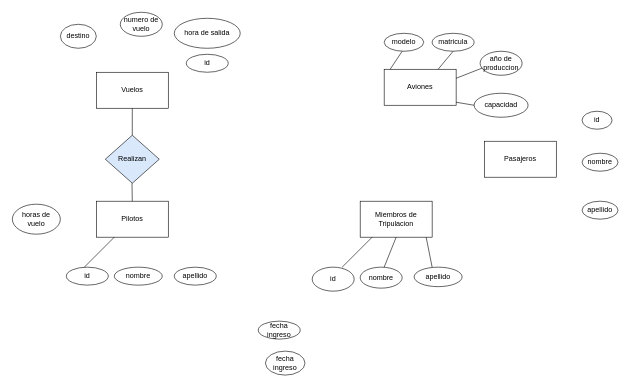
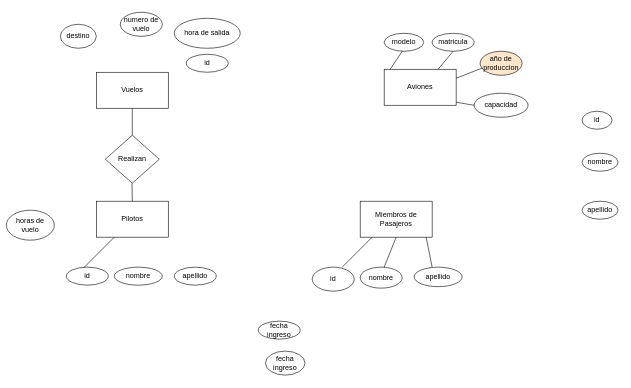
  <mxCell id="0" />
  <mxCell id="1" parent="0" />
- <mxCell id="2" value="Miembros de Tripulacion" style="rounded=0;whiteSpace=wrap;html=1;" vertex="1" parent="1"><mxGeometry x="600" y="335" width="120" height="60" as="geometry" /></mxCell>
+ <mxCell id="2" value="Miembros de Pasajeros" style="rounded=0;whiteSpace=wrap;html=1;" vertex="1" parent="1"><mxGeometry x="600" y="335" width="120" height="60" as="geometry" /></mxCell>
  <mxCell id="3" value="Aviones" style="rounded=0;whiteSpace=wrap;html=1;" vertex="1" parent="1"><mxGeometry x="640" y="115" width="120" height="60" as="geometry" /></mxCell>
  <mxCell id="4" value="Pilotos" style="rounded=0;whiteSpace=wrap;html=1;" vertex="1" parent="1"><mxGeometry x="160" y="335" width="120" height="60" as="geometry" /></mxCell>
  <mxCell id="5" value="id" style="ellipse;whiteSpace=wrap;html=1;" vertex="1" parent="1"><mxGeometry x="110" y="445" width="70" height="30" as="geometry" /></mxCell>
  <mxCell id="6" value="nombre" style="ellipse;whiteSpace=wrap;html=1;" vertex="1" parent="1"><mxGeometry x="190" y="445" width="80" height="30" as="geometry" /></mxCell>
  <mxCell id="7" value="apellido" style="ellipse;whiteSpace=wrap;html=1;" vertex="1" parent="1"><mxGeometry x="290" y="445" width="70" height="30" as="geometry" /></mxCell>
- <mxCell id="8" value="horas de vuelo" style="ellipse;whiteSpace=wrap;html=1;" vertex="1" parent="1"><mxGeometry x="20" y="340" width="80" height="50" as="geometry" /></mxCell>
+ <mxCell id="8" value="horas de vuelo" style="ellipse;whiteSpace=wrap;html=1;" vertex="1" parent="1"><mxGeometry x="10" y="350" width="80" height="50" as="geometry" /></mxCell>
  <mxCell id="9" value="fecha ingreso" style="ellipse;whiteSpace=wrap;html=1;" vertex="1" parent="1"><mxGeometry x="430" y="535" width="70" height="30" as="geometry" /></mxCell>
  <mxCell id="10" value="fecha ingreso" style="ellipse;whiteSpace=wrap;html=1;" vertex="1" parent="1"><mxGeometry x="442" y="585" width="66" height="40" as="geometry" /></mxCell>
  <mxCell id="11" value="nombre" style="ellipse;whiteSpace=wrap;html=1;" vertex="1" parent="1"><mxGeometry x="970" y="255" width="60" height="30" as="geometry" /></mxCell>
  <mxCell id="12" value="apellido" style="ellipse;whiteSpace=wrap;html=1;" vertex="1" parent="1"><mxGeometry x="970" y="335" width="60" height="30" as="geometry" /></mxCell>
  <mxCell id="13" value="id" style="ellipse;whiteSpace=wrap;html=1;" vertex="1" parent="1"><mxGeometry x="520" y="445" width="70" height="40" as="geometry" /></mxCell>
  <mxCell id="14" value="numero de vuelo" style="ellipse;whiteSpace=wrap;html=1;" vertex="1" parent="1"><mxGeometry x="200" y="20" width="70" height="40" as="geometry" /></mxCell>
  <mxCell id="15" value="modelo" style="ellipse;whiteSpace=wrap;html=1;" vertex="1" parent="1"><mxGeometry x="640" y="55" width="66" height="30" as="geometry" /></mxCell>
- <mxCell id="16" value="año de produccion" style="ellipse;whiteSpace=wrap;html=1;" vertex="1" parent="1"><mxGeometry x="800" y="85" width="70" height="40" as="geometry" /></mxCell>
+ <mxCell id="16" value="año de produccion" style="ellipse;whiteSpace=wrap;html=1;fillColor=#ffe6cc;" vertex="1" parent="1"><mxGeometry x="800" y="85" width="70" height="40" as="geometry" /></mxCell>
  <mxCell id="17" value="capacidad" style="ellipse;whiteSpace=wrap;html=1;" vertex="1" parent="1"><mxGeometry x="790" y="155" width="90" height="40" as="geometry" /></mxCell>
  <mxCell id="18" value="matricula" style="ellipse;whiteSpace=wrap;html=1;" vertex="1" parent="1"><mxGeometry x="720" y="55" width="70" height="30" as="geometry" /></mxCell>
  <mxCell id="19" value="Vuelos" style="rounded=0;whiteSpace=wrap;html=1;" vertex="1" parent="1"><mxGeometry x="160" y="120" width="120" height="60" as="geometry" /></mxCell>
  <mxCell id="20" value="" style="endArrow=none;html=1;rounded=0;" edge="1" parent="1"><mxGeometry width="50" height="50" relative="1" as="geometry"><mxPoint x="570" y="445" as="sourcePoint" /><mxPoint x="620" y="395" as="targetPoint" /></mxGeometry></mxCell>
  <mxCell id="21" value="" style="endArrow=none;html=1;rounded=0;" edge="1" parent="1"><mxGeometry width="50" height="50" relative="1" as="geometry"><mxPoint x="140" y="445" as="sourcePoint" /><mxPoint x="190" y="395" as="targetPoint" /></mxGeometry></mxCell>
  <mxCell id="22" value="" style="endArrow=none;html=1;rounded=0;entryX=0;entryY=0.5;entryDx=0;entryDy=0;" edge="1" parent="1" target="17"><mxGeometry width="50" height="50" relative="1" as="geometry"><mxPoint x="760" y="170" as="sourcePoint" /><mxPoint x="810" y="120" as="targetPoint" /></mxGeometry></mxCell>
  <mxCell id="23" value="" style="endArrow=none;html=1;rounded=0;entryX=0.057;entryY=0.695;entryDx=0;entryDy=0;entryPerimeter=0;" edge="1" parent="1" target="16"><mxGeometry width="50" height="50" relative="1" as="geometry"><mxPoint x="760" y="130" as="sourcePoint" /><mxPoint x="830" y="80" as="targetPoint" /></mxGeometry></mxCell>
  <mxCell id="24" value="" style="endArrow=none;html=1;rounded=0;entryX=0.5;entryY=1;entryDx=0;entryDy=0;" edge="1" parent="1" target="18"><mxGeometry width="50" height="50" relative="1" as="geometry"><mxPoint x="730" y="115" as="sourcePoint" /><mxPoint x="779.749" y="59.393" as="targetPoint" /></mxGeometry></mxCell>
  <mxCell id="25" value="" style="endArrow=none;html=1;rounded=0;" edge="1" parent="1"><mxGeometry width="50" height="50" relative="1" as="geometry"><mxPoint x="650" y="115" as="sourcePoint" /><mxPoint x="670" y="85" as="targetPoint" /></mxGeometry></mxCell>
- <mxCell id="26" value="Pasajeros" style="rounded=0;whiteSpace=wrap;html=1;" vertex="1" parent="1"><mxGeometry x="807" y="235" width="120" height="60" as="geometry" /></mxCell>
  <mxCell id="27" value="id" style="ellipse;whiteSpace=wrap;html=1;" vertex="1" parent="1"><mxGeometry x="970" y="185" width="50" height="30" as="geometry" /></mxCell>
  <mxCell id="28" value="nombre" style="ellipse;whiteSpace=wrap;html=1;" vertex="1" parent="1"><mxGeometry x="600" y="445" width="70" height="35" as="geometry" /></mxCell>
  <mxCell id="29" value="apellido" style="ellipse;whiteSpace=wrap;html=1;" vertex="1" parent="1"><mxGeometry x="690" y="445" width="80" height="32.5" as="geometry" /></mxCell>
  <mxCell id="30" value="" style="endArrow=none;html=1;rounded=0;" edge="1" parent="1"><mxGeometry width="50" height="50" relative="1" as="geometry"><mxPoint x="640" y="445" as="sourcePoint" /><mxPoint x="660" y="395" as="targetPoint" /></mxGeometry></mxCell>
  <mxCell id="31" value="" style="endArrow=none;html=1;rounded=0;" edge="1" parent="1"><mxGeometry width="50" height="50" relative="1" as="geometry"><mxPoint x="720" y="445" as="sourcePoint" /><mxPoint x="710" y="395" as="targetPoint" /></mxGeometry></mxCell>
  <mxCell id="32" value="destino" style="ellipse;whiteSpace=wrap;html=1;" vertex="1" parent="1"><mxGeometry y="40" width="60" height="40" as="geometry" x="100" /></mxCell>
  <mxCell id="33" value="hora de salida" style="ellipse;whiteSpace=wrap;html=1;" vertex="1" parent="1"><mxGeometry x="290" y="30" width="110" height="50" as="geometry" /></mxCell>
  <mxCell id="34" value="id" style="ellipse;whiteSpace=wrap;html=1;" vertex="1" parent="1"><mxGeometry x="310" y="90" width="70" height="30" as="geometry" /></mxCell>
- <mxCell id="35" value="Realizan" style="rhombus;whiteSpace=wrap;html=1;fillColor=#dae8fc;" vertex="1" parent="1"><mxGeometry x="175" y="225" width="90" height="80" as="geometry" /></mxCell>
+ <mxCell id="35" value="Realizan" style="rhombus;whiteSpace=wrap;html=1;" vertex="1" parent="1"><mxGeometry x="175" y="225" width="90" height="80" as="geometry" /></mxCell>
  <mxCell id="36" value="" style="endArrow=none;html=1;rounded=0;entryX=0.5;entryY=1;entryDx=0;entryDy=0;" edge="1" parent="1" target="19"><mxGeometry width="50" height="50" relative="1" as="geometry"><mxPoint x="220" y="225" as="sourcePoint" /><mxPoint x="270" y="175" as="targetPoint" /></mxGeometry></mxCell>
  <mxCell id="37" value="" style="endArrow=none;html=1;rounded=0;entryX=0.5;entryY=1;entryDx=0;entryDy=0;" edge="1" parent="1"><mxGeometry width="50" height="50" relative="1" as="geometry"><mxPoint x="220" y="335" as="sourcePoint" /><mxPoint x="219.5" y="305" as="targetPoint" /></mxGeometry></mxCell>
